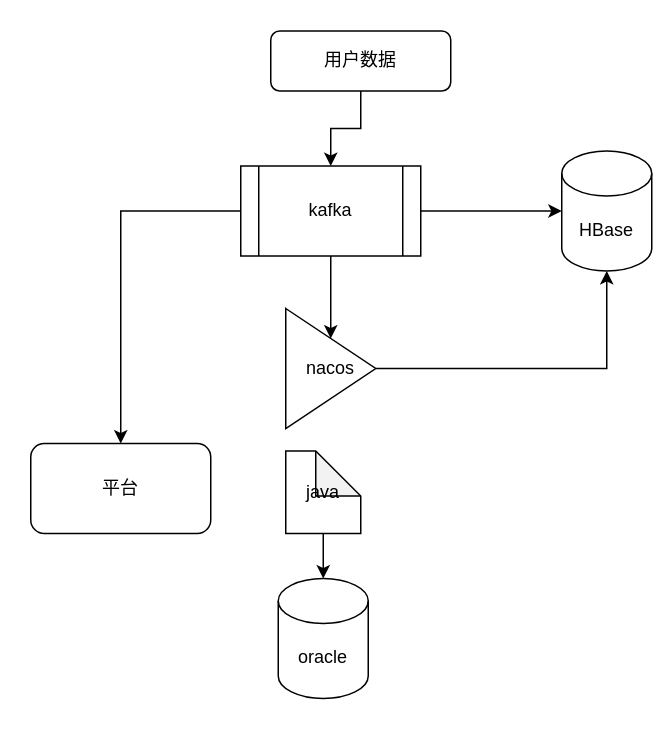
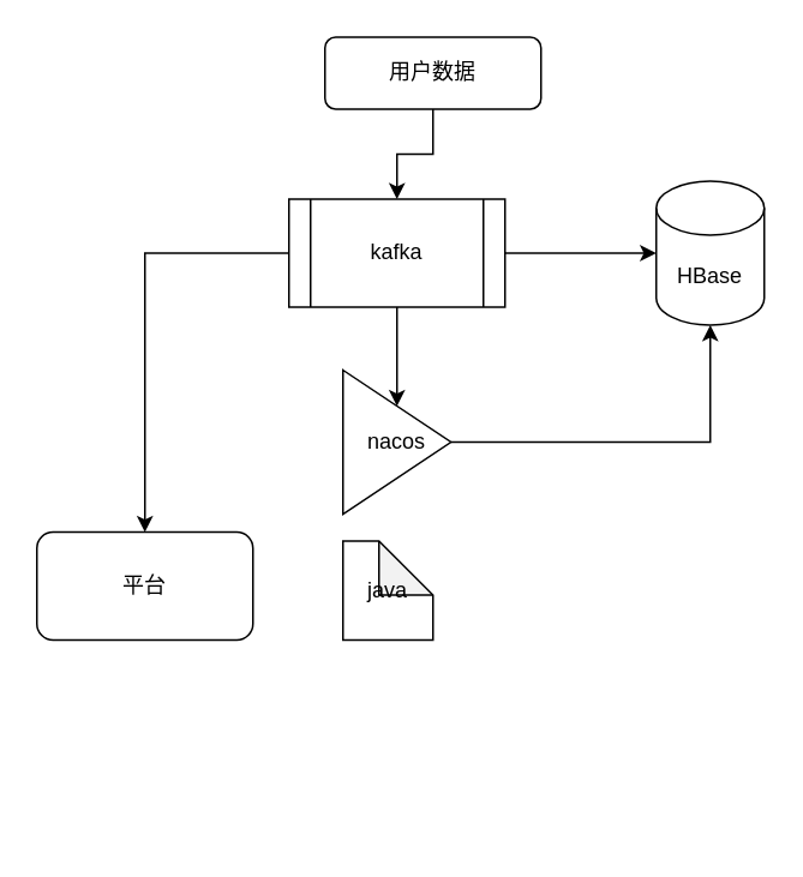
  <mxCell id="0" />
  <mxCell id="1" parent="0" />
  <mxCell id="2" style="edgeStyle=orthogonalEdgeStyle;rounded=0;orthogonalLoop=1;jettySize=auto;html=1;" edge="1" parent="1" source="3" target="8"><mxGeometry relative="1" as="geometry" /></mxCell>
  <mxCell id="3" value="用户数据" style="rounded=1;whiteSpace=wrap;html=1;fontSize=12;glass=0;strokeWidth=1;shadow=0;" parent="1" vertex="1"><mxGeometry x="180" y="20" width="120" height="40" as="geometry" /></mxCell>
- <mxCell id="4" value="HBase" style="shape=cylinder3;whiteSpace=wrap;html=1;boundedLbl=1;backgroundOutline=1;size=15;" vertex="1" parent="1"><mxGeometry x="374" y="100" width="60" height="80" as="geometry" /></mxCell>
+ <mxCell id="4" value="HBase" style="shape=cylinder3;whiteSpace=wrap;html=1;boundedLbl=1;backgroundOutline=1;size=15;" vertex="1" parent="1"><mxGeometry x="364" y="100" width="60" height="80" as="geometry" /></mxCell>
  <mxCell id="5" value="" style="edgeStyle=orthogonalEdgeStyle;rounded=0;orthogonalLoop=1;jettySize=auto;html=1;" edge="1" parent="1" source="8" target="4"><mxGeometry relative="1" as="geometry" /></mxCell>
  <mxCell id="6" style="edgeStyle=orthogonalEdgeStyle;rounded=0;orthogonalLoop=1;jettySize=auto;html=1;" edge="1" parent="1" source="8" target="9"><mxGeometry relative="1" as="geometry" /></mxCell>
  <mxCell id="7" value="" style="edgeStyle=orthogonalEdgeStyle;rounded=0;orthogonalLoop=1;jettySize=auto;html=1;" edge="1" parent="1" source="8" target="11"><mxGeometry relative="1" as="geometry" /></mxCell>
  <mxCell id="8" value="kafka" style="shape=process;whiteSpace=wrap;html=1;backgroundOutline=1;" vertex="1" parent="1"><mxGeometry x="160" y="110" width="120" height="60" as="geometry" /></mxCell>
  <mxCell id="9" value="平台" style="rounded=1;whiteSpace=wrap;html=1;" vertex="1" parent="1"><mxGeometry x="20" y="295" width="120" height="60" as="geometry" /></mxCell>
  <mxCell id="10" value="" style="edgeStyle=orthogonalEdgeStyle;rounded=0;orthogonalLoop=1;jettySize=auto;html=1;" edge="1" parent="1" source="11" target="4"><mxGeometry relative="1" as="geometry" /></mxCell>
  <mxCell id="11" value="nacos" style="triangle;whiteSpace=wrap;html=1;" vertex="1" parent="1"><mxGeometry x="190" y="205" width="60" height="80" as="geometry" /></mxCell>
- <mxCell id="12" value="oracle" style="shape=cylinder3;whiteSpace=wrap;html=1;boundedLbl=1;backgroundOutline=1;size=15;" vertex="1" parent="1"><mxGeometry x="185" y="385" width="60" height="80" as="geometry" /></mxCell>
- <mxCell id="13" value="" style="edgeStyle=orthogonalEdgeStyle;rounded=0;orthogonalLoop=1;jettySize=auto;html=1;" edge="1" parent="1" source="14" target="12"><mxGeometry relative="1" as="geometry" /></mxCell>
  <mxCell id="14" value="java" style="shape=note;whiteSpace=wrap;html=1;backgroundOutline=1;darkOpacity=0.05;" vertex="1" parent="1"><mxGeometry x="190" y="300" width="50" height="55" as="geometry" /></mxCell>
